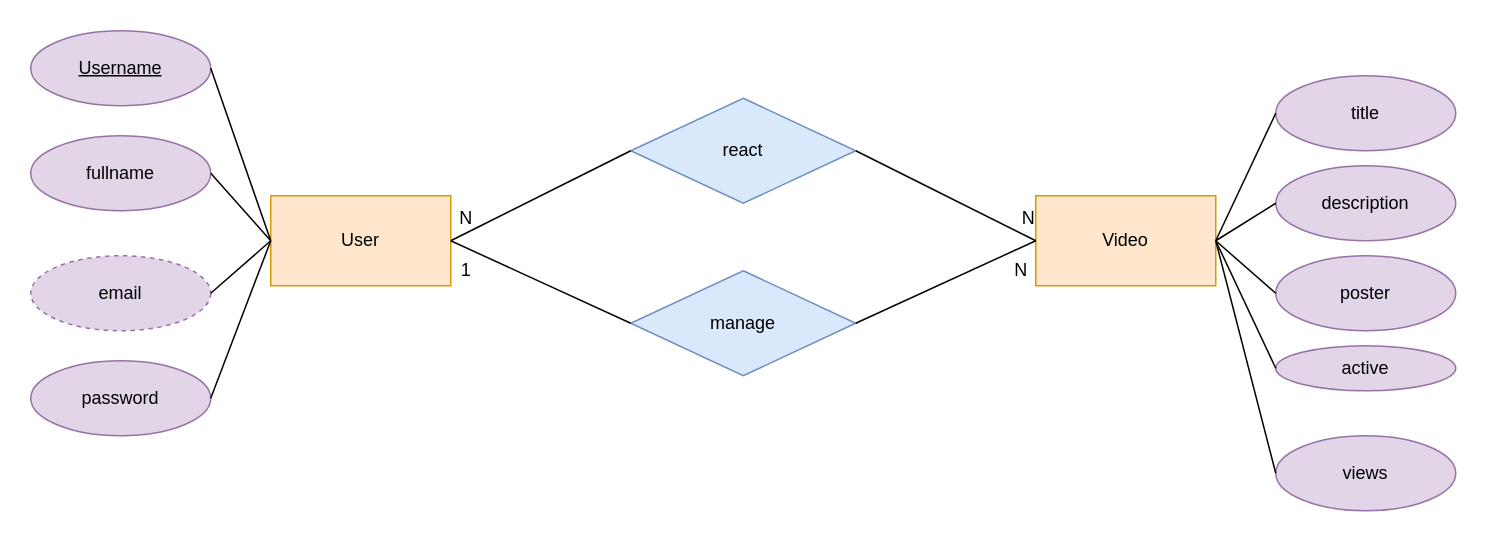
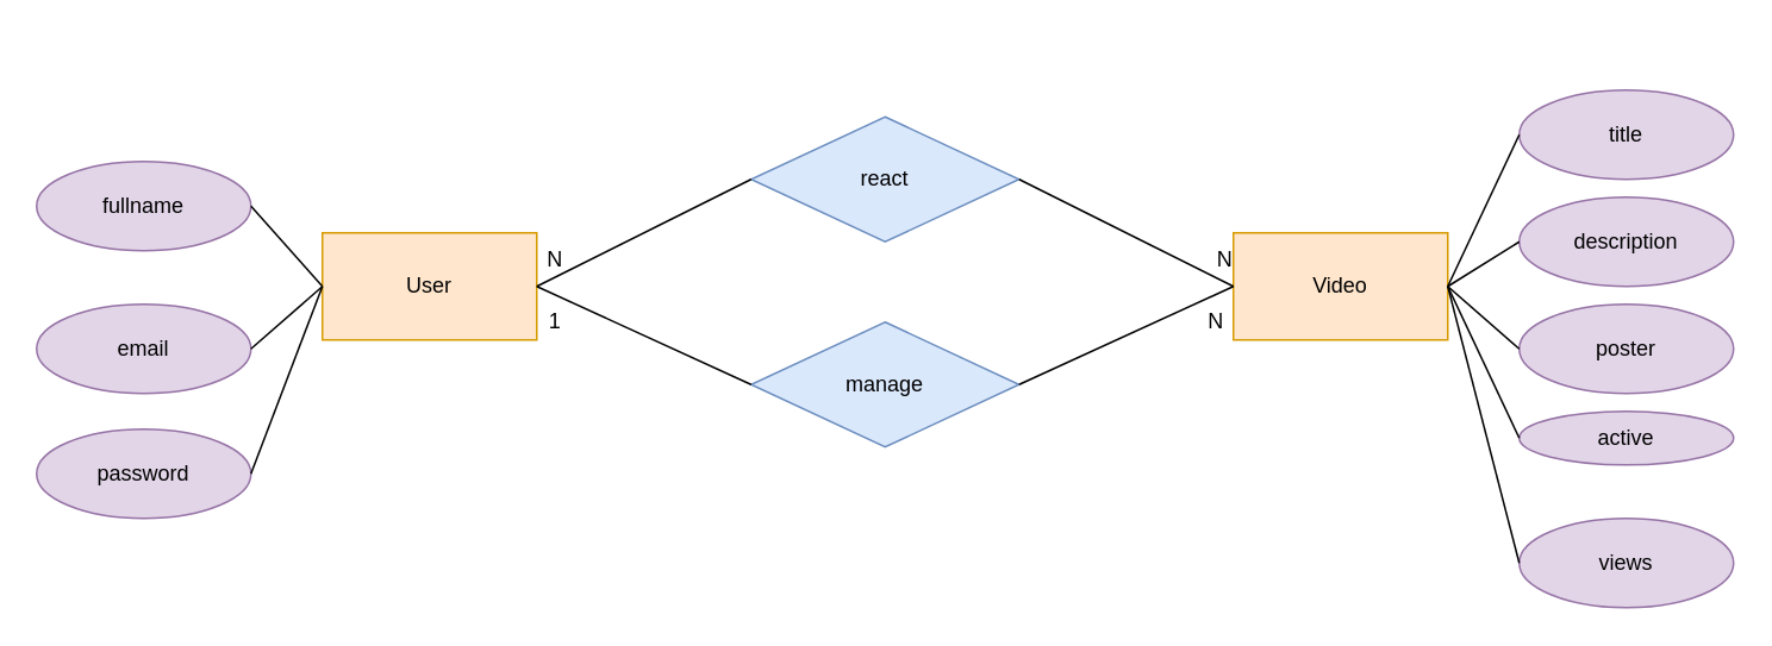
  <mxCell id="0" />
  <mxCell id="1" parent="0" />
  <mxCell id="2" value="User" style="rounded=0;whiteSpace=wrap;html=1;fillColor=#ffe6cc;strokeColor=#d79b00;" parent="1" vertex="1"><mxGeometry x="180" y="130" width="120" height="60" as="geometry" /></mxCell>
  <mxCell id="3" value="Video" style="rounded=0;whiteSpace=wrap;html=1;fillColor=#ffe6cc;strokeColor=#d79b00;" parent="1" vertex="1"><mxGeometry x="690" y="130" width="120" height="60" as="geometry" /></mxCell>
- <mxCell id="4" value="&lt;u&gt;Username&lt;/u&gt;" style="ellipse;whiteSpace=wrap;html=1;fillColor=#e1d5e7;strokeColor=#9673a6;" parent="1" vertex="1"><mxGeometry x="20" y="20" width="120" height="50" as="geometry" /></mxCell>
  <mxCell id="5" value="fullname" style="ellipse;whiteSpace=wrap;html=1;fillColor=#e1d5e7;strokeColor=#9673a6;" parent="1" vertex="1"><mxGeometry x="20" y="90" width="120" height="50" as="geometry" /></mxCell>
- <mxCell id="6" value="email" style="ellipse;whiteSpace=wrap;html=1;fillColor=#e1d5e7;strokeColor=#9673a6;dashed=1;" parent="1" vertex="1"><mxGeometry x="20" y="170" width="120" height="50" as="geometry" /></mxCell>
+ <mxCell id="6" value="email" style="ellipse;whiteSpace=wrap;html=1;fillColor=#e1d5e7;strokeColor=#9673a6;" parent="1" vertex="1"><mxGeometry x="20" y="170" width="120" height="50" as="geometry" /></mxCell>
  <mxCell id="7" value="password" style="ellipse;whiteSpace=wrap;html=1;fillColor=#e1d5e7;strokeColor=#9673a6;" parent="1" vertex="1"><mxGeometry x="20" y="240" width="120" height="50" as="geometry" /></mxCell>
  <mxCell id="8" value="title" style="ellipse;whiteSpace=wrap;html=1;fillColor=#e1d5e7;strokeColor=#9673a6;" parent="1" vertex="1"><mxGeometry x="850" y="50" width="120" height="50" as="geometry" /></mxCell>
  <mxCell id="9" value="description&lt;br&gt;" style="ellipse;whiteSpace=wrap;html=1;fillColor=#e1d5e7;strokeColor=#9673a6;" parent="1" vertex="1"><mxGeometry x="850" y="110" width="120" height="50" as="geometry" /></mxCell>
  <mxCell id="10" value="poster" style="ellipse;whiteSpace=wrap;html=1;fillColor=#e1d5e7;strokeColor=#9673a6;" parent="1" vertex="1"><mxGeometry x="850" y="170" width="120" height="50" as="geometry" /></mxCell>
  <mxCell id="11" value="active" style="ellipse;whiteSpace=wrap;html=1;fillColor=#e1d5e7;strokeColor=#9673a6;" parent="1" vertex="1"><mxGeometry x="850" y="230" width="120" height="30" as="geometry" /></mxCell>
- <mxCell id="12" value="" style="endArrow=none;html=1;rounded=0;entryX=0;entryY=0.5;entryDx=0;entryDy=0;exitX=1;exitY=0.5;exitDx=0;exitDy=0;" parent="1" source="4" target="2" edge="1"><mxGeometry width="50" height="50" relative="1" as="geometry"><mxPoint x="150" y="320" as="sourcePoint" /><mxPoint x="200" y="270" as="targetPoint" /></mxGeometry></mxCell>
  <mxCell id="13" value="" style="endArrow=none;html=1;rounded=0;entryX=0;entryY=0.5;entryDx=0;entryDy=0;exitX=1;exitY=0.5;exitDx=0;exitDy=0;" parent="1" source="5" target="2" edge="1"><mxGeometry width="50" height="50" relative="1" as="geometry"><mxPoint x="150" y="55" as="sourcePoint" /><mxPoint x="190" y="170" as="targetPoint" /></mxGeometry></mxCell>
  <mxCell id="14" value="" style="endArrow=none;html=1;rounded=0;entryX=0;entryY=0.5;entryDx=0;entryDy=0;exitX=1;exitY=0.5;exitDx=0;exitDy=0;" parent="1" source="6" target="2" edge="1"><mxGeometry width="50" height="50" relative="1" as="geometry"><mxPoint x="160" y="65" as="sourcePoint" /><mxPoint x="200" y="180" as="targetPoint" /></mxGeometry></mxCell>
  <mxCell id="15" value="" style="endArrow=none;html=1;rounded=0;exitX=1;exitY=0.5;exitDx=0;exitDy=0;" parent="1" source="7" edge="1"><mxGeometry width="50" height="50" relative="1" as="geometry"><mxPoint x="170" y="75" as="sourcePoint" /><mxPoint x="180" y="160" as="targetPoint" /></mxGeometry></mxCell>
  <mxCell id="16" value="" style="endArrow=none;html=1;rounded=0;entryX=0;entryY=0.5;entryDx=0;entryDy=0;" parent="1" target="8" edge="1"><mxGeometry width="50" height="50" relative="1" as="geometry"><mxPoint x="810" y="160" as="sourcePoint" /><mxPoint x="860" y="25" as="targetPoint" /></mxGeometry></mxCell>
  <mxCell id="17" value="" style="endArrow=none;html=1;rounded=0;entryX=0;entryY=0.5;entryDx=0;entryDy=0;" parent="1" target="9" edge="1"><mxGeometry width="50" height="50" relative="1" as="geometry"><mxPoint x="810" y="160" as="sourcePoint" /><mxPoint x="870" y="35" as="targetPoint" /></mxGeometry></mxCell>
  <mxCell id="18" value="" style="endArrow=none;html=1;rounded=0;entryX=0;entryY=0.5;entryDx=0;entryDy=0;" parent="1" target="10" edge="1"><mxGeometry width="50" height="50" relative="1" as="geometry"><mxPoint x="810" y="160" as="sourcePoint" /><mxPoint x="880" y="45" as="targetPoint" /></mxGeometry></mxCell>
  <mxCell id="19" value="" style="endArrow=none;html=1;rounded=0;entryX=0;entryY=0.5;entryDx=0;entryDy=0;" parent="1" target="11" edge="1"><mxGeometry width="50" height="50" relative="1" as="geometry"><mxPoint x="810" y="160" as="sourcePoint" /><mxPoint x="890" y="55" as="targetPoint" /></mxGeometry></mxCell>
  <mxCell id="20" value="react" style="rhombus;whiteSpace=wrap;html=1;fillColor=#dae8fc;strokeColor=#6c8ebf;" parent="1" vertex="1"><mxGeometry x="420" y="65" width="150" height="70" as="geometry" /></mxCell>
  <mxCell id="21" value="" style="endArrow=none;html=1;rounded=0;exitX=1;exitY=0.5;exitDx=0;exitDy=0;entryX=0;entryY=0.5;entryDx=0;entryDy=0;" parent="1" source="2" target="20" edge="1"><mxGeometry width="50" height="50" relative="1" as="geometry"><mxPoint x="330" y="310" as="sourcePoint" /><mxPoint x="380" y="260" as="targetPoint" /></mxGeometry></mxCell>
  <mxCell id="22" value="" style="endArrow=none;html=1;rounded=0;exitX=1;exitY=0.5;exitDx=0;exitDy=0;entryX=0;entryY=0.5;entryDx=0;entryDy=0;" parent="1" source="20" target="3" edge="1"><mxGeometry width="50" height="50" relative="1" as="geometry"><mxPoint x="310" y="170" as="sourcePoint" /><mxPoint x="440" y="170" as="targetPoint" /></mxGeometry></mxCell>
  <mxCell id="23" value="N" style="text;html=1;align=center;verticalAlign=middle;resizable=0;points=[];autosize=1;strokeColor=none;fillColor=none;" parent="1" vertex="1"><mxGeometry x="295" y="130" width="30" height="30" as="geometry" /></mxCell>
  <mxCell id="24" value="N" style="text;html=1;align=center;verticalAlign=middle;resizable=0;points=[];autosize=1;strokeColor=none;fillColor=none;" parent="1" vertex="1"><mxGeometry x="670" y="130" width="30" height="30" as="geometry" /></mxCell>
  <mxCell id="25" value="manage" style="rhombus;whiteSpace=wrap;html=1;fillColor=#dae8fc;strokeColor=#6c8ebf;" parent="1" vertex="1"><mxGeometry x="420" y="180" width="150" height="70" as="geometry" /></mxCell>
  <mxCell id="26" value="" style="endArrow=none;html=1;rounded=0;exitX=1;exitY=0.5;exitDx=0;exitDy=0;entryX=0;entryY=0.5;entryDx=0;entryDy=0;" parent="1" source="2" target="25" edge="1"><mxGeometry width="50" height="50" relative="1" as="geometry"><mxPoint x="260" y="320" as="sourcePoint" /><mxPoint x="310" y="270" as="targetPoint" /></mxGeometry></mxCell>
  <mxCell id="27" value="" style="endArrow=none;html=1;rounded=0;exitX=0;exitY=0.5;exitDx=0;exitDy=0;entryX=1;entryY=0.5;entryDx=0;entryDy=0;" parent="1" source="3" target="25" edge="1"><mxGeometry width="50" height="50" relative="1" as="geometry"><mxPoint x="310" y="170" as="sourcePoint" /><mxPoint x="440" y="245" as="targetPoint" /></mxGeometry></mxCell>
  <mxCell id="28" value="N" style="text;html=1;align=center;verticalAlign=middle;resizable=0;points=[];autosize=1;strokeColor=none;fillColor=none;" parent="1" vertex="1"><mxGeometry x="665" y="165" width="30" height="30" as="geometry" /></mxCell>
  <mxCell id="29" value="1" style="text;html=1;align=center;verticalAlign=middle;resizable=0;points=[];autosize=1;strokeColor=none;fillColor=none;" parent="1" vertex="1"><mxGeometry x="295" y="165" width="30" height="30" as="geometry" /></mxCell>
  <mxCell id="30" value="views&lt;br&gt;" style="ellipse;whiteSpace=wrap;html=1;fillColor=#e1d5e7;strokeColor=#9673a6;" vertex="1" parent="1"><mxGeometry x="850" y="290" width="120" height="50" as="geometry" /></mxCell>
  <mxCell id="31" value="" style="endArrow=none;html=1;rounded=0;entryX=0;entryY=0.5;entryDx=0;entryDy=0;" edge="1" parent="1" target="30"><mxGeometry width="50" height="50" relative="1" as="geometry"><mxPoint x="810" y="160" as="sourcePoint" /><mxPoint x="860" y="265" as="targetPoint" /></mxGeometry></mxCell>
